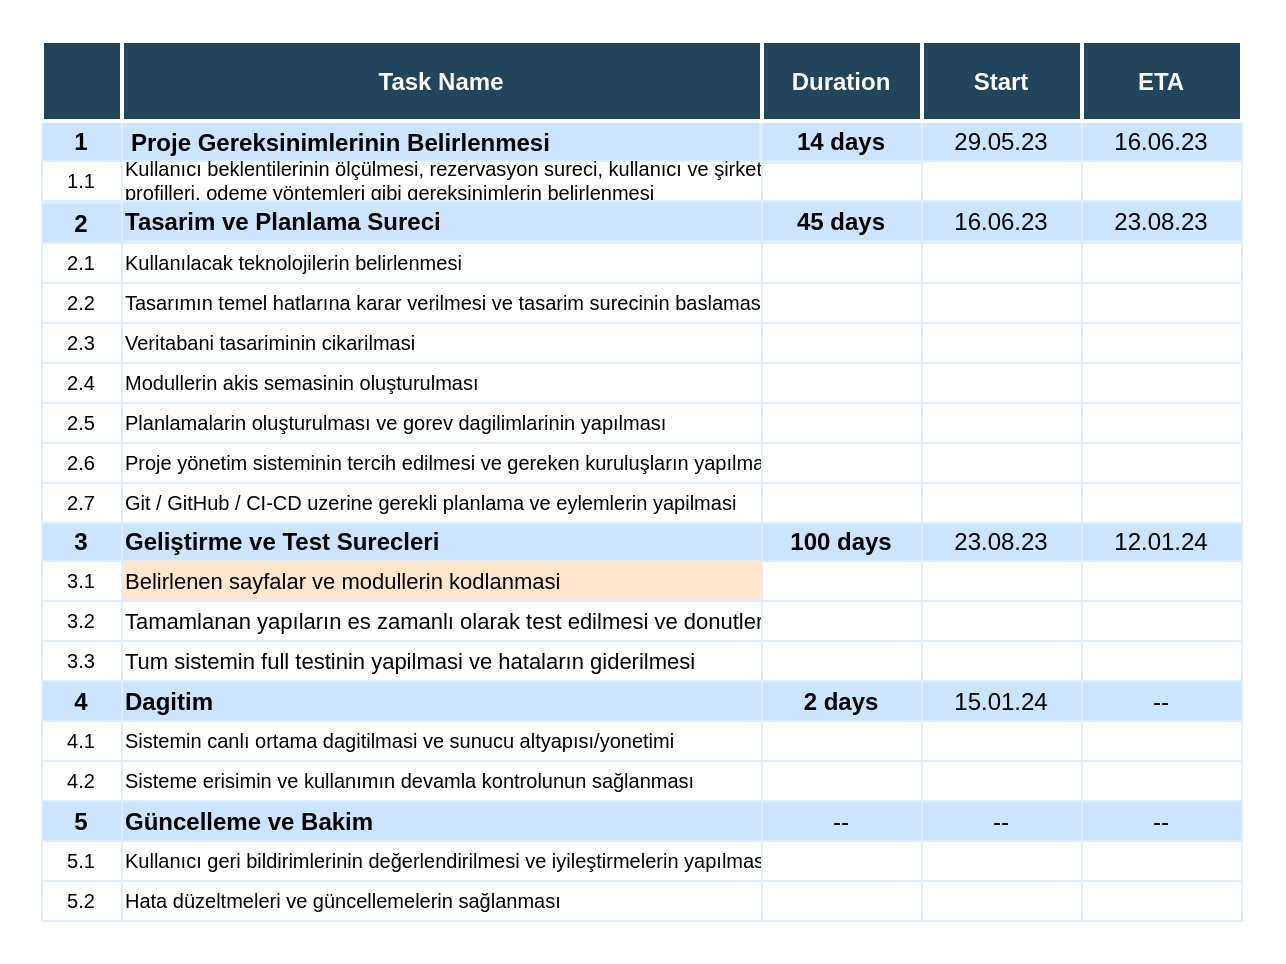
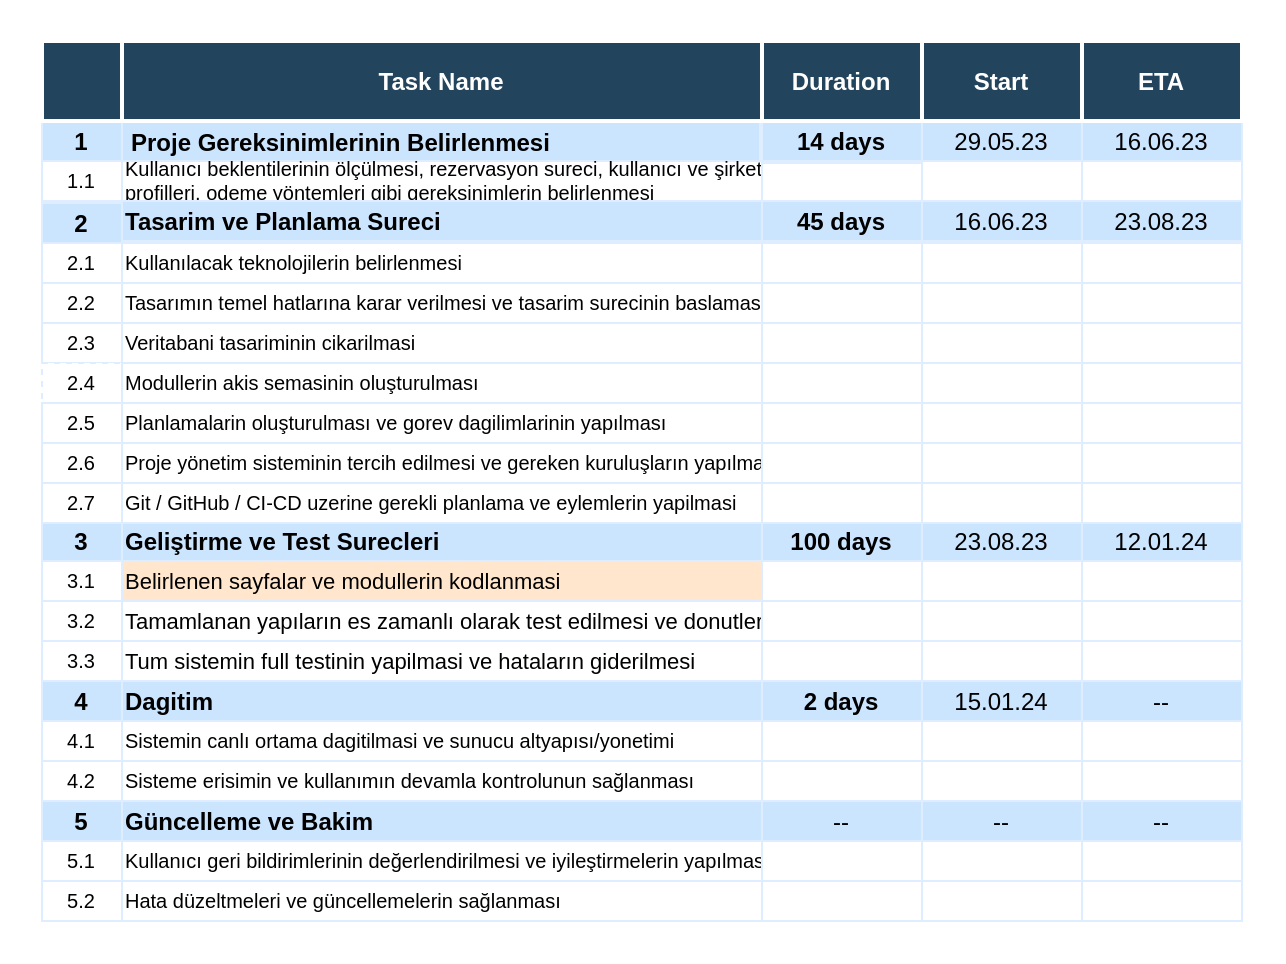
  <mxCell id="0" />
  <mxCell id="1" parent="0" />
  <mxCell id="2" value="1" style="strokeColor=#DEEDFF;fillColor=#CCE5FF;fontStyle=1" parent="1" vertex="1"><mxGeometry x="20.5" y="60" width="40" height="20" as="geometry" /></mxCell>
  <mxCell id="3" value="Proje Gereksinimlerinin Belirlenmesi " style="align=left;strokeColor=#DEEDFF;fillColor=#CCE5FF;fontSize=12;fontStyle=1;spacing=5;perimeterSpacing=0;" parent="1" vertex="1"><mxGeometry x="60.5" y="60" width="319" height="21" as="geometry" /></mxCell>
  <mxCell id="4" value="14 days" style="strokeColor=#DEEDFF;fillColor=#CCE5FF;fontStyle=1" parent="1" vertex="1"><mxGeometry x="380.5" y="60" width="80.0" height="20" as="geometry" /></mxCell>
  <mxCell id="5" value="29.05.23" style="strokeColor=#DEEDFF;fillColor=#CCE5FF;" parent="1" vertex="1"><mxGeometry x="460.5" y="60" width="80.0" height="20" as="geometry" /></mxCell>
  <mxCell id="6" value="16.06.23" style="strokeColor=#DEEDFF;fillColor=#CCE5FF;" parent="1" vertex="1"><mxGeometry x="540.5" y="60" width="80.0" height="20" as="geometry" /></mxCell>
  <mxCell id="7" value="1.1" style="strokeColor=#DEEDFF;fillColor=#FFFFFF;fontSize=10;" parent="1" vertex="1"><mxGeometry x="20.5" y="80" width="40" height="20" as="geometry" /></mxCell>
  <mxCell id="8" value="Kullanıcı beklentilerinin ölçülmesi, rezervasyon sureci, kullanıcı ve şirket&#10;profilleri, odeme yöntemleri gibi gereksinimlerin belirlenmesi" style="align=left;strokeColor=#DEEDFF;fillColor=#FFFFFF;perimeterSpacing=1;fontStyle=0;fontSize=10;" parent="1" vertex="1"><mxGeometry x="60.5" y="80" width="320.0" height="20" as="geometry" /></mxCell>
  <mxCell id="9" value="" style="strokeColor=#DEEDFF;fillColor=#FFFFFF;" parent="1" vertex="1"><mxGeometry x="380.5" y="81" width="80.0" height="20" as="geometry" /></mxCell>
  <mxCell id="10" value="" style="strokeColor=#DEEDFF;fillColor=#FFFFFF;" parent="1" vertex="1"><mxGeometry x="460.5" y="80" width="80.0" height="20" as="geometry" /></mxCell>
  <mxCell id="11" value="" style="strokeColor=#DEEDFF;fillColor=#FFFFFF;" parent="1" vertex="1"><mxGeometry x="540.5" y="80" width="80.0" height="20" as="geometry" /></mxCell>
  <mxCell id="12" value="2" style="strokeColor=#DEEDFF;fillColor=#CCE5FF;fontStyle=1" parent="1" vertex="1"><mxGeometry x="20.5" y="101" width="40" height="20" as="geometry" /></mxCell>
  <mxCell id="13" value="Tasarim ve Planlama Sureci" style="align=left;strokeColor=#DEEDFF;fillColor=#CCE5FF;fontStyle=1" parent="1" vertex="1"><mxGeometry x="60.5" y="100" width="320.0" height="20.0" as="geometry" /></mxCell>
  <mxCell id="14" value="45 days" style="strokeColor=#DEEDFF;fillColor=#CCE5FF;fontStyle=1" parent="1" vertex="1"><mxGeometry x="380.5" y="100" width="80.0" height="20" as="geometry" /></mxCell>
  <mxCell id="15" value="16.06.23" style="strokeColor=#DEEDFF;fillColor=#CCE5FF;" parent="1" vertex="1"><mxGeometry x="460.5" y="100" width="80.0" height="20" as="geometry" /></mxCell>
  <mxCell id="16" value="23.08.23" style="strokeColor=#DEEDFF;fillColor=#CCE5FF;" parent="1" vertex="1"><mxGeometry x="540.5" y="100" width="80.0" height="20" as="geometry" /></mxCell>
  <mxCell id="17" value="2.1" style="strokeColor=#DEEDFF;fontSize=10;" parent="1" vertex="1"><mxGeometry x="20.5" y="121" width="40" height="20" as="geometry" /></mxCell>
  <mxCell id="18" value="Kullanılacak teknolojilerin belirlenmesi" style="align=left;strokeColor=#DEEDFF;fontSize=10;" parent="1" vertex="1"><mxGeometry x="60.5" y="121" width="320" height="20" as="geometry" /></mxCell>
  <mxCell id="19" value="" style="strokeColor=#DEEDFF" parent="1" vertex="1"><mxGeometry x="380.5" y="121" width="80.0" height="20" as="geometry" /></mxCell>
  <mxCell id="20" value="" style="strokeColor=#DEEDFF" parent="1" vertex="1"><mxGeometry x="460.5" y="121" width="80.0" height="20" as="geometry" /></mxCell>
  <mxCell id="21" value="" style="strokeColor=#DEEDFF" parent="1" vertex="1"><mxGeometry x="540.5" y="121" width="80.0" height="20" as="geometry" /></mxCell>
  <mxCell id="22" value="2.2" style="strokeColor=#DEEDFF;fontSize=10;" parent="1" vertex="1"><mxGeometry x="20.5" y="141" width="40" height="20" as="geometry" /></mxCell>
  <mxCell id="23" value="Tasarımın temel hatlarına karar verilmesi ve tasarim surecinin baslamasi" style="align=left;strokeColor=#DEEDFF;fontSize=10;" parent="1" vertex="1"><mxGeometry x="60.5" y="141" width="320.0" height="20" as="geometry" /></mxCell>
  <mxCell id="24" value="" style="strokeColor=#DEEDFF" parent="1" vertex="1"><mxGeometry x="380.5" y="141" width="80.0" height="20" as="geometry" /></mxCell>
  <mxCell id="25" value="" style="strokeColor=#DEEDFF" parent="1" vertex="1"><mxGeometry x="460.5" y="141" width="80.0" height="20" as="geometry" /></mxCell>
  <mxCell id="26" value="" style="strokeColor=#DEEDFF" parent="1" vertex="1"><mxGeometry x="540.5" y="141" width="80.0" height="20" as="geometry" /></mxCell>
  <mxCell id="27" value="2.3" style="strokeColor=#DEEDFF;fontSize=10;" parent="1" vertex="1"><mxGeometry x="20.5" y="161" width="40" height="20" as="geometry" /></mxCell>
  <mxCell id="28" value="Veritabani tasariminin cikarilmasi " style="align=left;strokeColor=#DEEDFF;fontSize=10;" parent="1" vertex="1"><mxGeometry x="60.5" y="161" width="320.0" height="20" as="geometry" /></mxCell>
  <mxCell id="29" value="" style="strokeColor=#DEEDFF" parent="1" vertex="1"><mxGeometry x="380.5" y="161" width="80.0" height="20" as="geometry" /></mxCell>
  <mxCell id="30" value="" style="strokeColor=#DEEDFF" parent="1" vertex="1"><mxGeometry x="460.5" y="161" width="80.0" height="20" as="geometry" /></mxCell>
  <mxCell id="31" value="" style="strokeColor=#DEEDFF" parent="1" vertex="1"><mxGeometry x="540.5" y="161" width="80.0" height="20" as="geometry" /></mxCell>
- <mxCell id="32" value="2.4" style="strokeColor=#DEEDFF;fontSize=10;" parent="1" vertex="1"><mxGeometry x="20.5" y="181" width="40" height="20" as="geometry" /></mxCell>
+ <mxCell id="32" value="2.4" style="strokeColor=#DEEDFF;fontSize=10;dashed=1;" parent="1" vertex="1"><mxGeometry x="20.5" y="181" width="40" height="20" as="geometry" /></mxCell>
  <mxCell id="33" value="Modullerin akis semasinin oluşturulması" style="align=left;strokeColor=#DEEDFF;fontSize=10;" parent="1" vertex="1"><mxGeometry x="60.5" y="181" width="320.0" height="20" as="geometry" /></mxCell>
  <mxCell id="34" value="" style="strokeColor=#DEEDFF" parent="1" vertex="1"><mxGeometry x="380.5" y="181" width="80.0" height="20" as="geometry" /></mxCell>
  <mxCell id="35" value="" style="strokeColor=#DEEDFF" parent="1" vertex="1"><mxGeometry x="460.5" y="181" width="80.0" height="20" as="geometry" /></mxCell>
  <mxCell id="36" value="" style="strokeColor=#DEEDFF" parent="1" vertex="1"><mxGeometry x="540.5" y="181" width="80.0" height="20" as="geometry" /></mxCell>
  <mxCell id="37" value="2.5" style="strokeColor=#DEEDFF;fontSize=10;" parent="1" vertex="1"><mxGeometry x="20.5" y="201" width="40" height="20" as="geometry" /></mxCell>
  <mxCell id="38" value="Planlamalarin oluşturulması ve gorev dagilimlarinin yapılması" style="align=left;strokeColor=#DEEDFF;fontSize=10;" parent="1" vertex="1"><mxGeometry x="60.5" y="201" width="320.0" height="20" as="geometry" /></mxCell>
  <mxCell id="39" value="" style="strokeColor=#DEEDFF" parent="1" vertex="1"><mxGeometry x="380.5" y="201" width="80.0" height="20" as="geometry" /></mxCell>
  <mxCell id="40" value="" style="strokeColor=#DEEDFF" parent="1" vertex="1"><mxGeometry x="460.5" y="201" width="80.0" height="20" as="geometry" /></mxCell>
  <mxCell id="41" value="" style="strokeColor=#DEEDFF" parent="1" vertex="1"><mxGeometry x="540.5" y="201" width="80.0" height="20" as="geometry" /></mxCell>
  <mxCell id="42" value="3" style="strokeColor=#DEEDFF;fillColor=#CCE5FF;fontStyle=1" parent="1" vertex="1"><mxGeometry x="20.5" y="260" width="40" height="20" as="geometry" /></mxCell>
  <mxCell id="43" value="Geliştirme ve Test Surecleri" style="align=left;strokeColor=#DEEDFF;fillColor=#CCE5FF;fontStyle=1" parent="1" vertex="1"><mxGeometry x="60.5" y="260" width="320.0" height="20.0" as="geometry" /></mxCell>
  <mxCell id="44" value="100 days" style="strokeColor=#DEEDFF;fillColor=#CCE5FF;fontStyle=1" parent="1" vertex="1"><mxGeometry x="380.5" y="260" width="80.0" height="20" as="geometry" /></mxCell>
  <mxCell id="45" value="23.08.23" style="strokeColor=#DEEDFF;fillColor=#CCE5FF" parent="1" vertex="1"><mxGeometry x="460.5" y="260" width="80.0" height="20" as="geometry" /></mxCell>
  <mxCell id="46" value="12.01.24" style="strokeColor=#DEEDFF;fillColor=#CCE5FF" parent="1" vertex="1"><mxGeometry x="540.5" y="260" width="80.0" height="20" as="geometry" /></mxCell>
  <mxCell id="47" value="3.1" style="strokeColor=#DEEDFF;fontSize=10;" parent="1" vertex="1"><mxGeometry x="20.5" y="280" width="40" height="20" as="geometry" /></mxCell>
  <mxCell id="48" value="Belirlenen sayfalar ve modullerin kodlanmasi" style="align=left;strokeColor=#DEEDFF;fontSize=11;fillColor=#ffe6cc;" parent="1" vertex="1"><mxGeometry x="60.5" y="280" width="320.0" height="20" as="geometry" /></mxCell>
  <mxCell id="49" value="" style="strokeColor=#DEEDFF" parent="1" vertex="1"><mxGeometry x="380.5" y="280" width="80.0" height="20" as="geometry" /></mxCell>
  <mxCell id="50" value="" style="strokeColor=#DEEDFF" parent="1" vertex="1"><mxGeometry x="460.5" y="280" width="80.0" height="20" as="geometry" /></mxCell>
  <mxCell id="51" value="" style="strokeColor=#DEEDFF" parent="1" vertex="1"><mxGeometry x="540.5" y="280" width="80.0" height="20" as="geometry" /></mxCell>
  <mxCell id="52" value="3.2" style="strokeColor=#DEEDFF;fontSize=10;" parent="1" vertex="1"><mxGeometry x="20.5" y="300" width="40" height="20" as="geometry" /></mxCell>
  <mxCell id="53" value="Tamamlanan yapıların es zamanlı olarak test edilmesi ve donutlerin sağlanması" style="align=left;strokeColor=#DEEDFF;fontSize=11;" parent="1" vertex="1"><mxGeometry x="60.5" y="300" width="320.0" height="20" as="geometry" /></mxCell>
  <mxCell id="54" value="" style="strokeColor=#DEEDFF" parent="1" vertex="1"><mxGeometry x="380.5" y="300" width="80.0" height="20" as="geometry" /></mxCell>
  <mxCell id="55" value="" style="strokeColor=#DEEDFF" parent="1" vertex="1"><mxGeometry x="460.5" y="300" width="80.0" height="20" as="geometry" /></mxCell>
  <mxCell id="56" value="" style="strokeColor=#DEEDFF" parent="1" vertex="1"><mxGeometry x="540.5" y="300" width="80.0" height="20" as="geometry" /></mxCell>
  <mxCell id="57" value="3.3" style="strokeColor=#DEEDFF;fontSize=10;" parent="1" vertex="1"><mxGeometry x="20.5" y="320" width="40" height="20" as="geometry" /></mxCell>
  <mxCell id="58" value="Tum sistemin full testinin yapilmasi ve hataların giderilmesi" style="align=left;strokeColor=#DEEDFF;fontSize=11;" parent="1" vertex="1"><mxGeometry x="60.5" y="320" width="320" height="20" as="geometry" /></mxCell>
  <mxCell id="59" value="" style="strokeColor=#DEEDFF" parent="1" vertex="1"><mxGeometry x="380.5" y="320" width="80.0" height="20" as="geometry" /></mxCell>
  <mxCell id="60" value="" style="strokeColor=#DEEDFF" parent="1" vertex="1"><mxGeometry x="460.5" y="320" width="80.0" height="20" as="geometry" /></mxCell>
  <mxCell id="61" value="" style="strokeColor=#DEEDFF" parent="1" vertex="1"><mxGeometry x="540.5" y="320" width="80.0" height="20" as="geometry" /></mxCell>
  <mxCell id="62" value="4" style="strokeColor=#DEEDFF;fillColor=#CCE5FF;fontStyle=1" parent="1" vertex="1"><mxGeometry x="20.5" y="340" width="40" height="20" as="geometry" /></mxCell>
  <mxCell id="63" value="Dagitim" style="align=left;strokeColor=#DEEDFF;fillColor=#CCE5FF;fontStyle=1" parent="1" vertex="1"><mxGeometry x="60.5" y="340" width="320" height="20" as="geometry" /></mxCell>
  <mxCell id="64" value="2 days" style="strokeColor=#DEEDFF;fillColor=#CCE5FF;fontStyle=1" parent="1" vertex="1"><mxGeometry x="380.5" y="340" width="80.0" height="20" as="geometry" /></mxCell>
  <mxCell id="65" value="15.01.24" style="strokeColor=#DEEDFF;fillColor=#CCE5FF;fontStyle=0" parent="1" vertex="1"><mxGeometry x="460.5" y="340" width="80.0" height="20" as="geometry" /></mxCell>
  <mxCell id="66" value="--" style="strokeColor=#DEEDFF;fillColor=#CCE5FF;fontStyle=0" parent="1" vertex="1"><mxGeometry x="540.5" y="340" width="80.0" height="20" as="geometry" /></mxCell>
  <mxCell id="67" value="" style="edgeStyle=orthogonalEdgeStyle;rounded=0;orthogonalLoop=1;jettySize=auto;html=1;" edge="1" parent="1" source="68" target="80"><mxGeometry relative="1" as="geometry" /></mxCell>
  <mxCell id="68" value="4.1" style="strokeColor=#DEEDFF;fontSize=10;" parent="1" vertex="1"><mxGeometry x="20.5" y="360" width="40" height="20" as="geometry" /></mxCell>
  <mxCell id="69" value="Sistemin canlı ortama dagitilmasi ve sunucu altyapısı/yonetimi" style="align=left;strokeColor=#DEEDFF;fontSize=10;" parent="1" vertex="1"><mxGeometry x="60.5" y="360" width="320.0" height="20" as="geometry" /></mxCell>
  <mxCell id="70" value="" style="strokeColor=#DEEDFF" parent="1" vertex="1"><mxGeometry x="380.5" y="360" width="80.0" height="20" as="geometry" /></mxCell>
  <mxCell id="71" value="" style="strokeColor=#DEEDFF" parent="1" vertex="1"><mxGeometry x="460.5" y="360" width="80.0" height="20" as="geometry" /></mxCell>
  <mxCell id="72" value="" style="strokeColor=#DEEDFF" parent="1" vertex="1"><mxGeometry x="540.5" y="360" width="80.0" height="20" as="geometry" /></mxCell>
  <mxCell id="73" value="" style="edgeStyle=orthogonalEdgeStyle;rounded=0;orthogonalLoop=1;jettySize=auto;html=1;" edge="1" parent="1" source="74" target="85"><mxGeometry relative="1" as="geometry" /></mxCell>
  <mxCell id="74" value="4.2" style="strokeColor=#DEEDFF;fillColor=#FFFFFF;fontSize=10;" parent="1" vertex="1"><mxGeometry x="20.5" y="380" width="40" height="20" as="geometry" /></mxCell>
  <mxCell id="75" value="Sisteme erisimin ve kullanımın devamla kontrolunun sağlanması" style="align=left;strokeColor=#DEEDFF;fillColor=#FFFFFF;fontSize=10;" parent="1" vertex="1"><mxGeometry x="60.5" y="380" width="320.0" height="20" as="geometry" /></mxCell>
  <mxCell id="76" value="" style="strokeColor=#DEEDFF;fillColor=#FFFFFF" parent="1" vertex="1"><mxGeometry x="380.5" y="380" width="80.0" height="20" as="geometry" /></mxCell>
  <mxCell id="77" value="" style="strokeColor=#DEEDFF;fillColor=#FFFFFF" parent="1" vertex="1"><mxGeometry x="460.5" y="380" width="80.0" height="20" as="geometry" /></mxCell>
  <mxCell id="78" value="" style="strokeColor=#DEEDFF;fillColor=#FFFFFF" parent="1" vertex="1"><mxGeometry x="540.5" y="380" width="80.0" height="20" as="geometry" /></mxCell>
  <mxCell id="79" value="5" style="strokeColor=#DEEDFF;fillColor=#CCE5FF;fontStyle=1;fontSize=12;" parent="1" vertex="1"><mxGeometry x="20.5" y="400" width="40" height="20" as="geometry" /></mxCell>
  <mxCell id="80" value="Güncelleme ve Bakim" style="align=left;strokeColor=#DEEDFF;fillColor=#CCE5FF;fontStyle=1" parent="1" vertex="1"><mxGeometry x="60.5" y="400" width="320.0" height="20" as="geometry" /></mxCell>
  <mxCell id="81" value="--" style="strokeColor=#DEEDFF;fillColor=#CCE5FF" parent="1" vertex="1"><mxGeometry x="380.5" y="400" width="80.0" height="20" as="geometry" /></mxCell>
  <mxCell id="82" value="--" style="strokeColor=#DEEDFF;fillColor=#CCE5FF" parent="1" vertex="1"><mxGeometry x="460.5" y="400" width="80.0" height="20" as="geometry" /></mxCell>
  <mxCell id="83" value="--" style="strokeColor=#DEEDFF;fillColor=#CCE5FF" parent="1" vertex="1"><mxGeometry x="540.5" y="400" width="80.0" height="20" as="geometry" /></mxCell>
  <mxCell id="84" value="5.1" style="strokeColor=#DEEDFF;fontSize=10;" parent="1" vertex="1"><mxGeometry x="20.5" y="420" width="40" height="20" as="geometry" /></mxCell>
  <mxCell id="85" value="Kullanıcı geri bildirimlerinin değerlendirilmesi ve iyileştirmelerin yapılması" style="align=left;strokeColor=#DEEDFF;fontSize=10;" parent="1" vertex="1"><mxGeometry x="60.5" y="420" width="320.0" height="20" as="geometry" /></mxCell>
  <mxCell id="86" value="" style="strokeColor=#DEEDFF" parent="1" vertex="1"><mxGeometry x="380.5" y="420" width="80.0" height="20" as="geometry" /></mxCell>
  <mxCell id="87" value="" style="strokeColor=#DEEDFF" parent="1" vertex="1"><mxGeometry x="460.5" y="420" width="80.0" height="20" as="geometry" /></mxCell>
  <mxCell id="88" value="" style="strokeColor=#DEEDFF" parent="1" vertex="1"><mxGeometry x="540.5" y="420" width="80.0" height="20" as="geometry" /></mxCell>
  <mxCell id="89" value="5.2" style="strokeColor=#DEEDFF;fontSize=10;" parent="1" vertex="1"><mxGeometry x="20.5" y="440" width="40" height="20" as="geometry" /></mxCell>
  <mxCell id="90" value="Hata düzeltmeleri ve güncellemelerin sağlanması" style="align=left;strokeColor=#DEEDFF;fontSize=10;" parent="1" vertex="1"><mxGeometry x="60.5" y="440" width="320.0" height="20" as="geometry" /></mxCell>
  <mxCell id="91" value="" style="strokeColor=#DEEDFF" parent="1" vertex="1"><mxGeometry x="380.5" y="440" width="80.0" height="20" as="geometry" /></mxCell>
  <mxCell id="92" value="" style="strokeColor=#DEEDFF" parent="1" vertex="1"><mxGeometry x="460.5" y="440" width="80.0" height="20" as="geometry" /></mxCell>
  <mxCell id="93" value="" style="strokeColor=#DEEDFF" parent="1" vertex="1"><mxGeometry x="540.5" y="440" width="80.0" height="20" as="geometry" /></mxCell>
  <mxCell id="94" value="Task Name" style="fillColor=#23445D;strokeColor=#FFFFFF;strokeWidth=2;fontColor=#FFFFFF;fontStyle=1" parent="1" vertex="1"><mxGeometry x="60.5" y="20" width="320" height="40" as="geometry" /></mxCell>
  <mxCell id="95" value="" style="fillColor=#23445D;strokeColor=#FFFFFF;strokeWidth=2;fontColor=#FFFFFF;fontStyle=1" parent="1" vertex="1"><mxGeometry x="20.5" y="20" width="40" height="40" as="geometry" /></mxCell>
  <mxCell id="96" value="Duration" style="fillColor=#23445D;strokeColor=#FFFFFF;strokeWidth=2;fontColor=#FFFFFF;fontStyle=1" parent="1" vertex="1"><mxGeometry x="380.5" y="20" width="80.0" height="40.0" as="geometry" /></mxCell>
  <mxCell id="97" value="Start" style="fillColor=#23445D;strokeColor=#FFFFFF;strokeWidth=2;fontColor=#FFFFFF;fontStyle=1" parent="1" vertex="1"><mxGeometry x="460.5" y="20" width="80.0" height="40.0" as="geometry" /></mxCell>
  <mxCell id="98" value="ETA" style="fillColor=#23445D;strokeColor=#FFFFFF;strokeWidth=2;fontColor=#FFFFFF;fontStyle=1" parent="1" vertex="1"><mxGeometry x="540.5" y="20" width="80.0" height="40.0" as="geometry" /></mxCell>
  <mxCell id="99" value="2.7" style="strokeColor=#DEEDFF;fontSize=10;" vertex="1" parent="1"><mxGeometry x="20.5" y="241" width="40" height="20" as="geometry" /></mxCell>
  <mxCell id="100" value="Git / GitHub / CI-CD uzerine gerekli planlama ve eylemlerin yapilmasi" style="align=left;strokeColor=#DEEDFF;fontSize=10;" vertex="1" parent="1"><mxGeometry x="60.5" y="241" width="320.0" height="20" as="geometry" /></mxCell>
  <mxCell id="101" value="" style="strokeColor=#DEEDFF" vertex="1" parent="1"><mxGeometry x="380.5" y="241" width="80.0" height="20" as="geometry" /></mxCell>
  <mxCell id="102" value="" style="strokeColor=#DEEDFF" vertex="1" parent="1"><mxGeometry x="460.5" y="241" width="80.0" height="20" as="geometry" /></mxCell>
  <mxCell id="103" value="" style="strokeColor=#DEEDFF" vertex="1" parent="1"><mxGeometry x="540.5" y="241" width="80.0" height="20" as="geometry" /></mxCell>
  <mxCell id="104" value="2.6" style="strokeColor=#DEEDFF;fontSize=10;" vertex="1" parent="1"><mxGeometry x="20.5" y="221" width="40" height="20" as="geometry" /></mxCell>
  <mxCell id="105" value="Proje yönetim sisteminin tercih edilmesi ve gereken kuruluşların yapılması" style="align=left;strokeColor=#DEEDFF;fontSize=10;" vertex="1" parent="1"><mxGeometry x="60.5" y="221" width="320.0" height="20" as="geometry" /></mxCell>
  <mxCell id="106" value="" style="strokeColor=#DEEDFF" vertex="1" parent="1"><mxGeometry x="380.5" y="221" width="80.0" height="20" as="geometry" /></mxCell>
  <mxCell id="107" value="" style="strokeColor=#DEEDFF" vertex="1" parent="1"><mxGeometry x="460.5" y="221" width="80.0" height="20" as="geometry" /></mxCell>
  <mxCell id="108" value="" style="strokeColor=#DEEDFF" vertex="1" parent="1"><mxGeometry x="540.5" y="221" width="80.0" height="20" as="geometry" /></mxCell>
